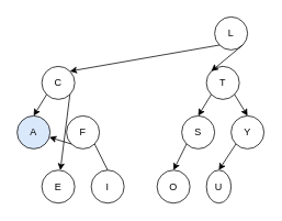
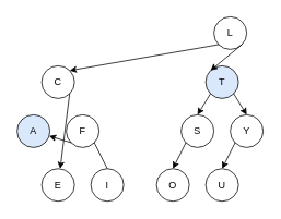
  <mxCell id="0" />
  <mxCell id="1" parent="0" />
  <mxCell id="2" value="L" style="ellipse;whiteSpace=wrap;html=1;" parent="1" vertex="1"><mxGeometry x="260" y="20" width="40" height="40" as="geometry" /></mxCell>
- <mxCell id="3" value="T" style="ellipse;whiteSpace=wrap;html=1;" parent="1" vertex="1"><mxGeometry x="250" y="80" width="40" height="40" as="geometry" /></mxCell>
+ <mxCell id="3" value="T" style="ellipse;whiteSpace=wrap;html=1;fillColor=#dae8fc;" parent="1" vertex="1"><mxGeometry x="250" y="80" width="40" height="40" as="geometry" /></mxCell>
  <mxCell id="4" value="" style="endArrow=classic;html=1;entryX=0;entryY=0;entryDx=0;entryDy=0;exitX=1;exitY=1;exitDx=0;exitDy=0;" parent="1" source="2" target="3" edge="1"><mxGeometry width="50" height="50" relative="1" as="geometry"><mxPoint x="210" y="230" as="sourcePoint" /><mxPoint x="260" y="180" as="targetPoint" /></mxGeometry></mxCell>
  <mxCell id="5" value="" style="endArrow=classic;html=1;entryX=1;entryY=0;entryDx=0;entryDy=0;exitX=0;exitY=1;exitDx=0;exitDy=0;" parent="1" source="2" target="6" edge="1"><mxGeometry width="50" height="50" relative="1" as="geometry"><mxPoint x="130" y="200" as="sourcePoint" /><mxPoint x="130" y="80" as="targetPoint" /></mxGeometry></mxCell>
  <mxCell id="6" value="C" style="ellipse;whiteSpace=wrap;html=1;" parent="1" vertex="1"><mxGeometry x="50" y="80" width="40" height="40" as="geometry" /></mxCell>
  <mxCell id="7" value="F" style="ellipse;whiteSpace=wrap;html=1;" parent="1" vertex="1"><mxGeometry x="80" y="140" width="40" height="40" as="geometry" /></mxCell>
  <mxCell id="8" value="A" style="ellipse;whiteSpace=wrap;html=1;fillColor=#dae8fc;" parent="1" vertex="1"><mxGeometry x="20" y="140" width="40" height="40" as="geometry" /></mxCell>
  <mxCell id="9" value="" style="endArrow=classic;html=1;exitX=1;exitY=1;exitDx=0;exitDy=0;" parent="1" source="6" target="12" edge="1"><mxGeometry width="50" height="50" relative="1" as="geometry"><mxPoint x="130" y="290" as="sourcePoint" /><mxPoint x="180" y="240" as="targetPoint" /></mxGeometry></mxCell>
- <mxCell id="10" value="" style="endArrow=classic;html=1;entryX=0.5;entryY=0;entryDx=0;entryDy=0;exitX=0;exitY=1;exitDx=0;exitDy=0;" parent="1" source="6" target="8" edge="1"><mxGeometry width="50" height="50" relative="1" as="geometry"><mxPoint x="50" y="260" as="sourcePoint" /><mxPoint x="100" y="210" as="targetPoint" /></mxGeometry></mxCell>
  <mxCell id="11" value="I" style="ellipse;whiteSpace=wrap;html=1;" parent="1" vertex="1"><mxGeometry x="110" y="205.86" width="40" height="40" as="geometry" /></mxCell>
  <mxCell id="12" value="E" style="ellipse;whiteSpace=wrap;html=1;" parent="1" vertex="1"><mxGeometry x="50" y="205.86" width="40" height="40" as="geometry" /></mxCell>
  <mxCell id="13" value="" style="endArrow=none;html=1;entryX=0.5;entryY=0;entryDx=0;entryDy=0;exitX=1;exitY=1;exitDx=0;exitDy=0;" parent="1" source="7" target="11" edge="1"><mxGeometry width="50" height="50" relative="1" as="geometry"><mxPoint x="114" y="170" as="sourcePoint" /><mxPoint x="210" y="305.86" as="targetPoint" /></mxGeometry></mxCell>
  <mxCell id="14" value="" style="endArrow=classic;html=1;exitX=0;exitY=1;exitDx=0;exitDy=0;" parent="1" source="7" target="8" edge="1"><mxGeometry width="50" height="50" relative="1" as="geometry"><mxPoint x="85.858" y="180.002" as="sourcePoint" /><mxPoint x="130" y="275.86" as="targetPoint" /></mxGeometry></mxCell>
  <mxCell id="15" value="Y" style="ellipse;whiteSpace=wrap;html=1;" parent="1" vertex="1"><mxGeometry x="280" y="140" width="40" height="40" as="geometry" /></mxCell>
  <mxCell id="16" value="S" style="ellipse;whiteSpace=wrap;html=1;" parent="1" vertex="1"><mxGeometry x="220" y="140" width="40" height="40" as="geometry" /></mxCell>
  <mxCell id="17" value="" style="endArrow=classic;html=1;entryX=0.5;entryY=0;entryDx=0;entryDy=0;exitX=1;exitY=1;exitDx=0;exitDy=0;" parent="1" target="15" edge="1"><mxGeometry width="50" height="50" relative="1" as="geometry"><mxPoint x="284.142" y="114.142" as="sourcePoint" /><mxPoint x="380" y="240" as="targetPoint" /></mxGeometry></mxCell>
  <mxCell id="18" value="" style="endArrow=classic;html=1;entryX=0.5;entryY=0;entryDx=0;entryDy=0;exitX=0;exitY=1;exitDx=0;exitDy=0;" parent="1" target="16" edge="1"><mxGeometry width="50" height="50" relative="1" as="geometry"><mxPoint x="255.858" y="114.142" as="sourcePoint" /><mxPoint x="300" y="210" as="targetPoint" /></mxGeometry></mxCell>
  <mxCell id="19" value="O" style="ellipse;whiteSpace=wrap;html=1;" parent="1" vertex="1"><mxGeometry x="190" y="205.86" width="40" height="40" as="geometry" /></mxCell>
  <mxCell id="20" value="" style="endArrow=classic;html=1;entryX=0.5;entryY=0;entryDx=0;entryDy=0;exitX=0;exitY=1;exitDx=0;exitDy=0;" parent="1" target="19" edge="1"><mxGeometry width="50" height="50" relative="1" as="geometry"><mxPoint x="225.858" y="174.142" as="sourcePoint" /><mxPoint x="270" y="275.86" as="targetPoint" /></mxGeometry></mxCell>
- <mxCell id="21" value="U" style="ellipse;whiteSpace=wrap;html=1;" vertex="1" parent="1"><mxGeometry x="250" y="205.86" width="30" height="40" as="geometry" /></mxCell>
+ <mxCell id="21" value="U" style="ellipse;whiteSpace=wrap;html=1;" vertex="1" parent="1"><mxGeometry x="250" y="205.86" width="40" height="40" as="geometry" /></mxCell>
  <mxCell id="22" value="" style="endArrow=classic;html=1;entryX=0.5;entryY=0;entryDx=0;entryDy=0;exitX=0;exitY=1;exitDx=0;exitDy=0;" edge="1" parent="1" target="21"><mxGeometry width="50" height="50" relative="1" as="geometry"><mxPoint x="285.858" y="174.142" as="sourcePoint" /><mxPoint x="330" y="275.86" as="targetPoint" /></mxGeometry></mxCell>
